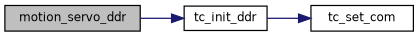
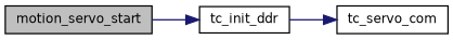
  digraph {
    rankdir=LR
    node [color=black fillcolor=white fontname=Helvetica fontsize=10 shape=record style=filled]
    edge [color=midnightblue fontname=Helvetica fontsize=10 labelfontname=Helvetica labelfontsize=10 style=solid]
-   n1 [fillcolor=grey75 fontcolor=black height=0.2 label=motion_servo_ddr width=0.4]
+   n1 [fillcolor=grey75 fontcolor=black height=0.2 label=motion_servo_start width=0.4]
    n2 [height=0.2 label=tc_init_ddr width=0.4]
-   n3 [height=0.2 label=tc_set_com width=0.4]
+   n3 [height=0.2 label=tc_servo_com width=0.4]
    n1 -> n2
    n2 -> n3
  }
